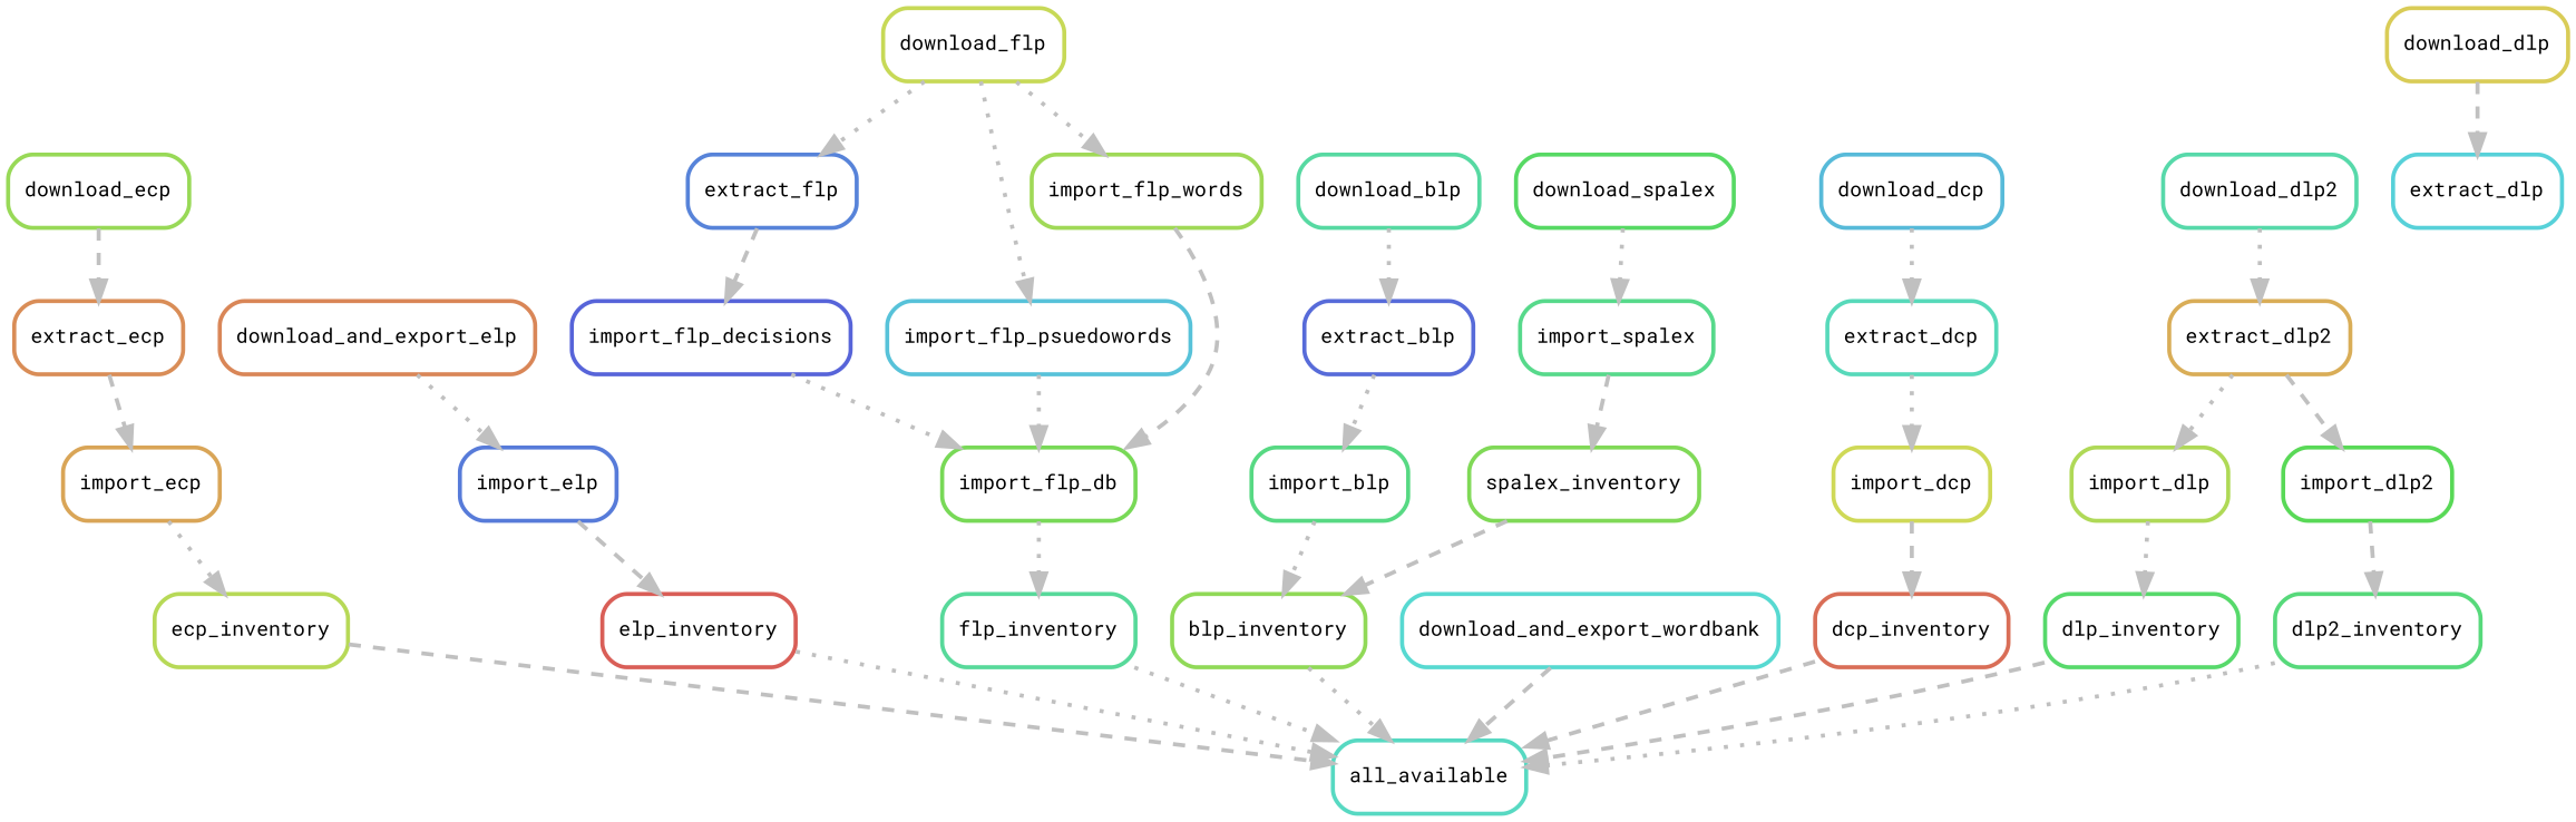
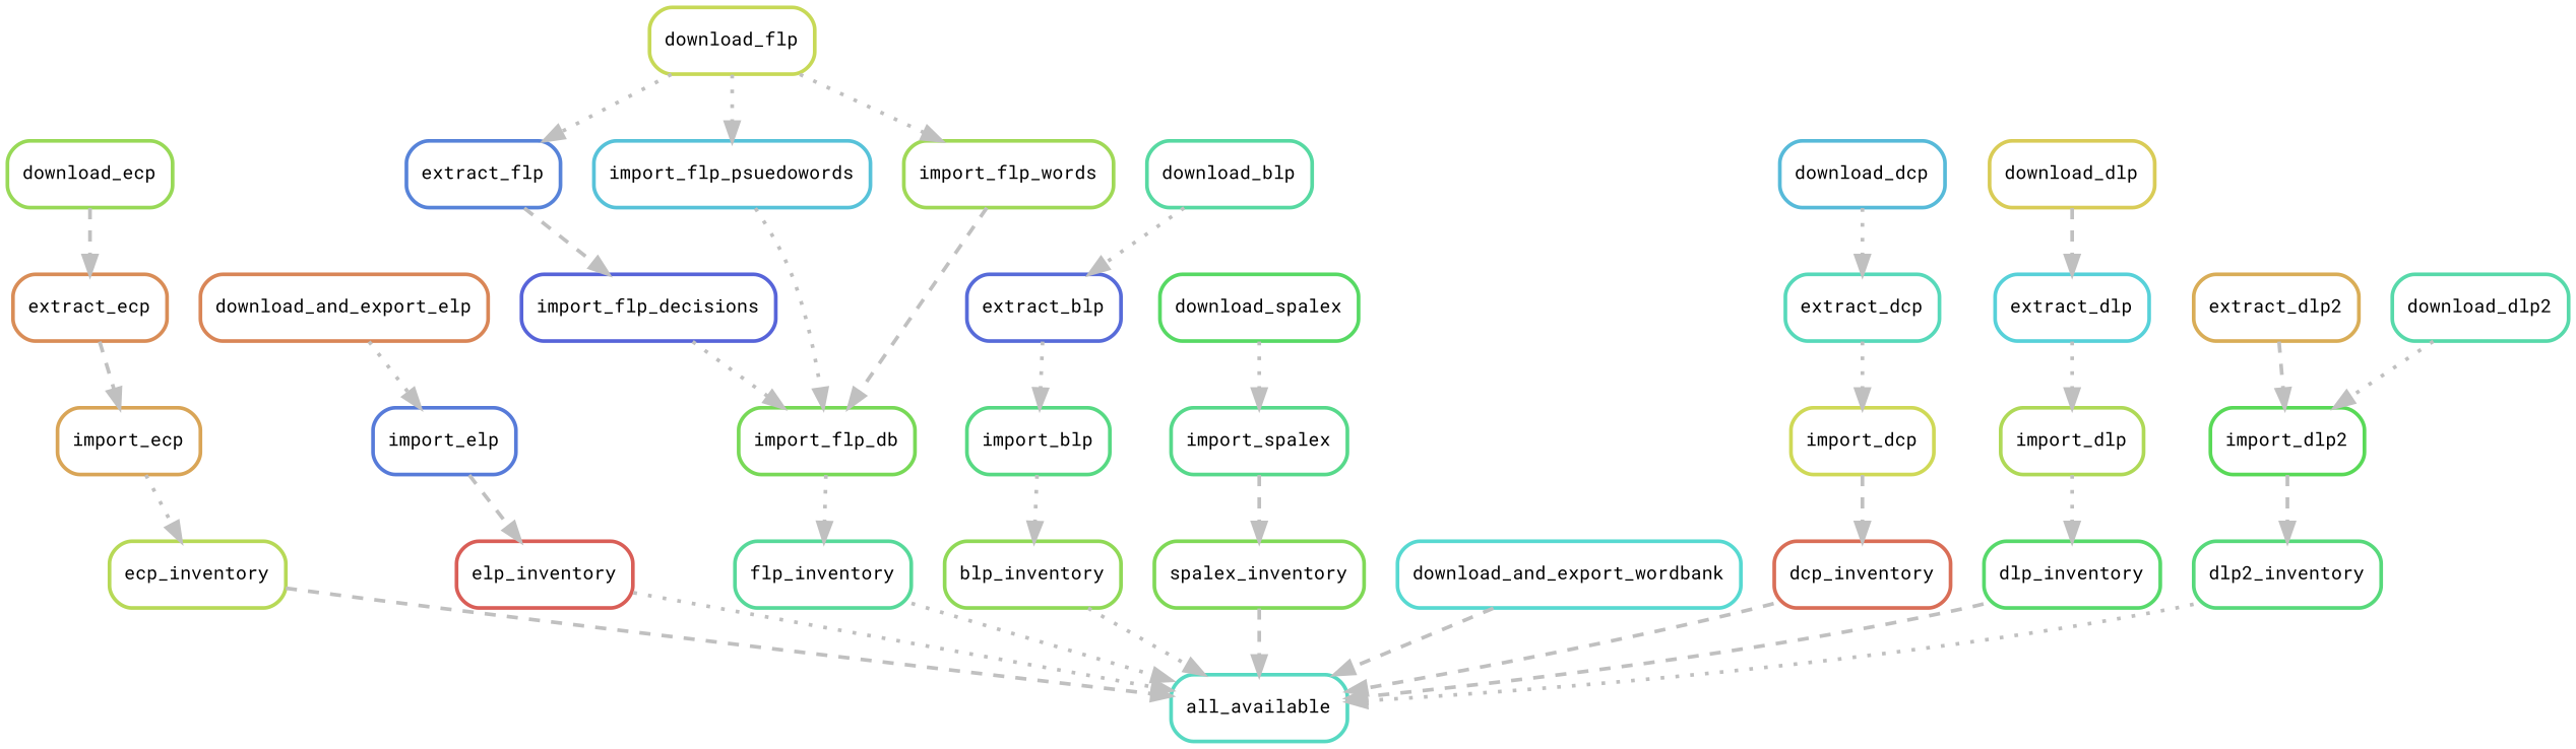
  digraph {
    bgcolor=white
    fontname="Roboto Mono"
    node [fontname="Roboto Mono" fontsize=10 penwidth=2 shape=box style=rounded]
    edge [color=grey fontname="Roboto Mono" penwidth=2 style=dotted]
    n1 [color="0.47 0.6 0.85" label=all_available]
    n2 [color="0.21 0.6 0.85" label=ecp_inventory]
    n3 [color="0.10 0.6 0.85" label=import_ecp]
    n4 [color="0.07 0.6 0.85" label=extract_ecp]
    n5 [color="0.25 0.6 0.85" label=download_ecp]
    n6 [color="0.01 0.6 0.85" label=elp_inventory]
    n7 [color="0.62 0.6 0.85" label=import_elp]
    n8 [color="0.06 0.6 0.85" label=download_and_export_elp]
    n9 [color="0.42 0.6 0.85" label=flp_inventory]
    n10 [color="0.29 0.6 0.85" label=import_flp_db]
    n11 [color="0.65 0.6 0.85" label=import_flp_decisions]
    n12 [color="0.61 0.6 0.85" label=extract_flp]
    n13 [color="0.19 0.6 0.85" label=download_flp]
    n14 [color="0.53 0.6 0.85" label=import_flp_psuedowords]
    n15 [color="0.24 0.6 0.85" label=import_flp_words]
    n16 [color="0.26 0.6 0.85" label=blp_inventory]
    n17 [color="0.39 0.6 0.85" label=import_blp]
    n18 [color="0.64 0.6 0.85" label=extract_blp]
    n19 [color="0.43 0.6 0.85" label=download_blp]
    n20 [color="0.28 0.6 0.85" label=spalex_inventory]
    n21 [color="0.40 0.6 0.85" label=import_spalex]
    n22 [color="0.35 0.6 0.85" label=download_spalex]
    n23 [color="0.49 0.6 0.85" label=download_and_export_wordbank]
    n24 [color="0.03 0.6 0.85" label=dcp_inventory]
    n25 [color="0.18 0.6 0.85" label=import_dcp]
    n26 [color="0.46 0.6 0.85" label=extract_dcp]
    n27 [color="0.54 0.6 0.85" label=download_dcp]
    n28 [color="0.36 0.6 0.85" label=dlp_inventory]
    n29 [color="0.22 0.6 0.85" label=import_dlp]
    n30 [color="0.51 0.6 0.85" label=extract_dlp]
    n31 [color="0.15 0.6 0.85" label=download_dlp]
    n32 [color="0.38 0.6 0.85" label=dlp2_inventory]
    n33 [color="0.33 0.6 0.85" label=import_dlp2]
    n34 [color="0.11 0.6 0.85" label=extract_dlp2]
    n35 [color="0.44 0.6 0.85" label=download_dlp2]
    n2 -> n1 [style=dashed]
    n3 -> n2
    n4 -> n3 [style=dashed]
    n5 -> n4 [style=dashed]
    n6 -> n1
    n7 -> n6 [style=dashed]
    n8 -> n7
    n9 -> n1
    n10 -> n9
    n11 -> n10
    n12 -> n11 [style=dashed]
    n13 -> n12
    n13 -> n14
    n13 -> n15
    n14 -> n10
    n15 -> n10 [style=dashed]
    n16 -> n1
    n17 -> n16
    n18 -> n17
    n19 -> n18
-   n20 -> n16 [style=dashed]
+   n20 -> n1 [style=dashed]
    n21 -> n20 [style=dashed]
    n22 -> n21
    n23 -> n1 [style=dashed]
    n24 -> n1 [style=dashed]
    n25 -> n24 [style=dashed]
    n26 -> n25
    n27 -> n26
    n28 -> n1 [style=dashed]
    n29 -> n28
-   n34 -> n29
+   n30 -> n29
    n31 -> n30 [style=dashed]
    n32 -> n1
    n33 -> n32 [style=dashed]
    n34 -> n33 [style=dashed]
-   n35 -> n34
+   n35 -> n33
  }
